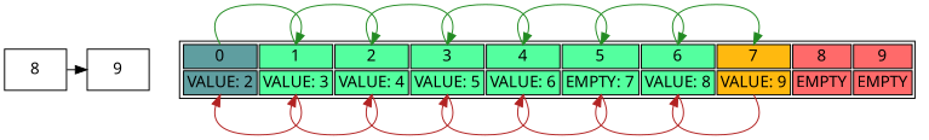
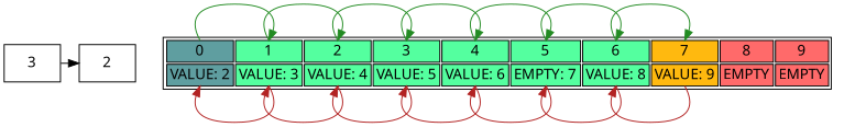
  digraph {
    fontname="Noto Sans"
    node [fontname="Noto Sans" shape=box]
    edge [fontname="Noto Sans" color=forestgreen]
-   n1 [label=8]
-   n2 [label=9]
+   n1 [label=3]
+   n2 [label=2]
    n3 [label=<<table><tr><td port="node0next" border="1" bgcolor="cadetblue">0</td> <td port="node1next" border="1" bgcolor="seagreen1">1</td> <td port="node2next" border="1" bgcolor="seagreen1">2</td> <td port="node3next" border="1" bgcolor="seagreen1">3</td> <td port="node4next" border="1" bgcolor="seagreen1">4</td> <td port="node5next" border="1" bgcolor="seagreen1">5</td> <td port="node6next" border="1" bgcolor="seagreen1">6</td> <td port="node7next" border="1" bgcolor="darkgoldenrod1">7</td> <td port="node8next" border="1" bgcolor="indianred1">8</td> <td port="node9next" border="1" bgcolor="indianred1">9</td> </tr> <tr> <td port="node0prev" border="1" bgcolor="cadetblue">VALUE: 2</td> <td port="node1prev" border="1" bgcolor="seagreen1">VALUE: 3</td> <td port="node2prev" border="1" bgcolor="seagreen1">VALUE: 4</td> <td port="node3prev" border="1" bgcolor="seagreen1">VALUE: 5</td> <td port="node4prev" border="1" bgcolor="seagreen1">VALUE: 6</td> <td port="node5prev" border="1" bgcolor="seagreen1">EMPTY: 7</td> <td port="node6prev" border="1" bgcolor="seagreen1">VALUE: 8</td> <td port="node7prev" border="1" bgcolor="darkgoldenrod1">VALUE: 9</td> <td port="node8prev" border="1" bgcolor="indianred1">EMPTY</td> <td port="node9prev" border="1" bgcolor="indianred1">EMPTY</td> </tr></table>> shape=none]
    subgraph sub_1 {
      rank=same
      n1
      n2
    }
    n1 -> n2 [color=""]
    n3 -> n3 [headport="node1next:n" tailport="node0next:n"]
    n3 -> n3 [headport="node2next:n" tailport="node1next:n"]
    n3 -> n3 [headport="node3next:n" tailport="node2next:n"]
    n3 -> n3 [headport="node4next:n" tailport="node3next:n"]
    n3 -> n3 [headport="node5next:n" tailport="node4next:n"]
    n3 -> n3 [headport="node6next:n" tailport="node5next:n"]
    n3 -> n3 [headport="node7next:n" tailport="node6next:n"]
    n3 -> n3 [color=firebrick headport="node6prev:s" tailport="node7prev:s"]
    n3 -> n3 [color=firebrick headport="node5prev:s" tailport="node6prev:s"]
    n3 -> n3 [color=firebrick headport="node4prev:s" tailport="node5prev:s"]
    n3 -> n3 [color=firebrick headport="node3prev:s" tailport="node4prev:s"]
    n3 -> n3 [color=firebrick headport="node2prev:s" tailport="node3prev:s"]
    n3 -> n3 [color=firebrick headport="node1prev:s" tailport="node2prev:s"]
    n3 -> n3 [color=firebrick headport="node0prev:s" tailport="node1prev:s"]
  }
